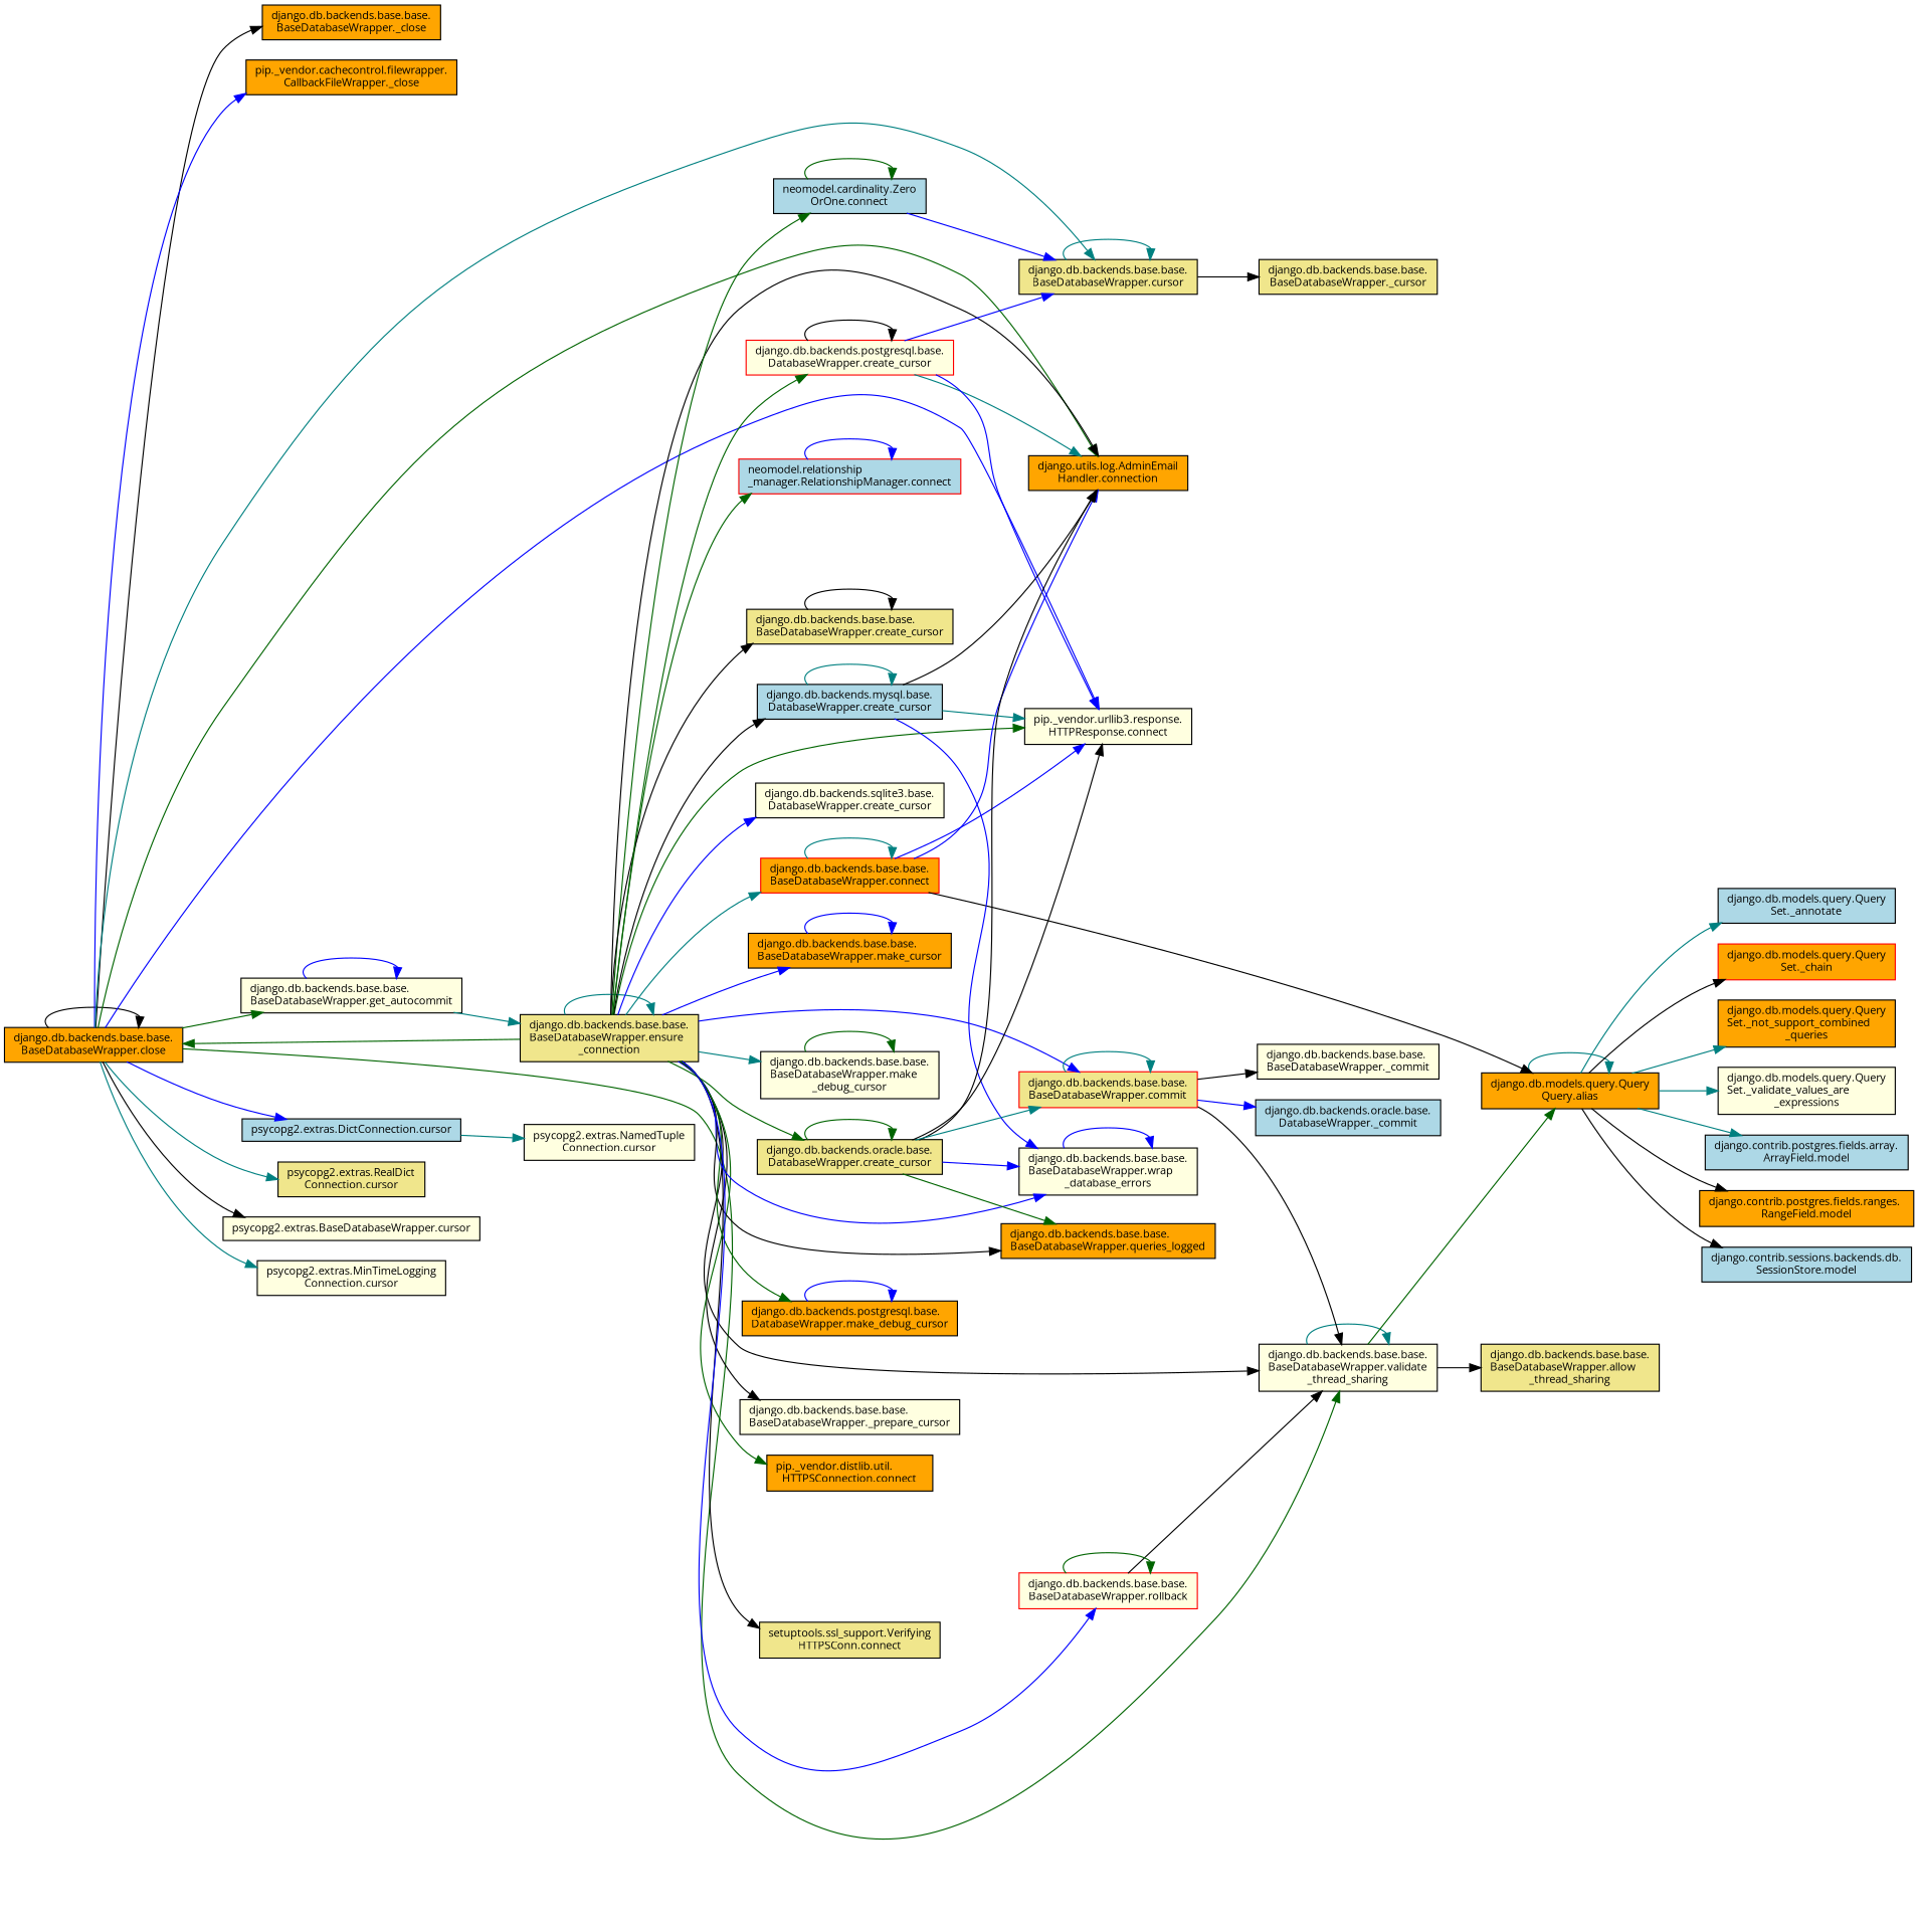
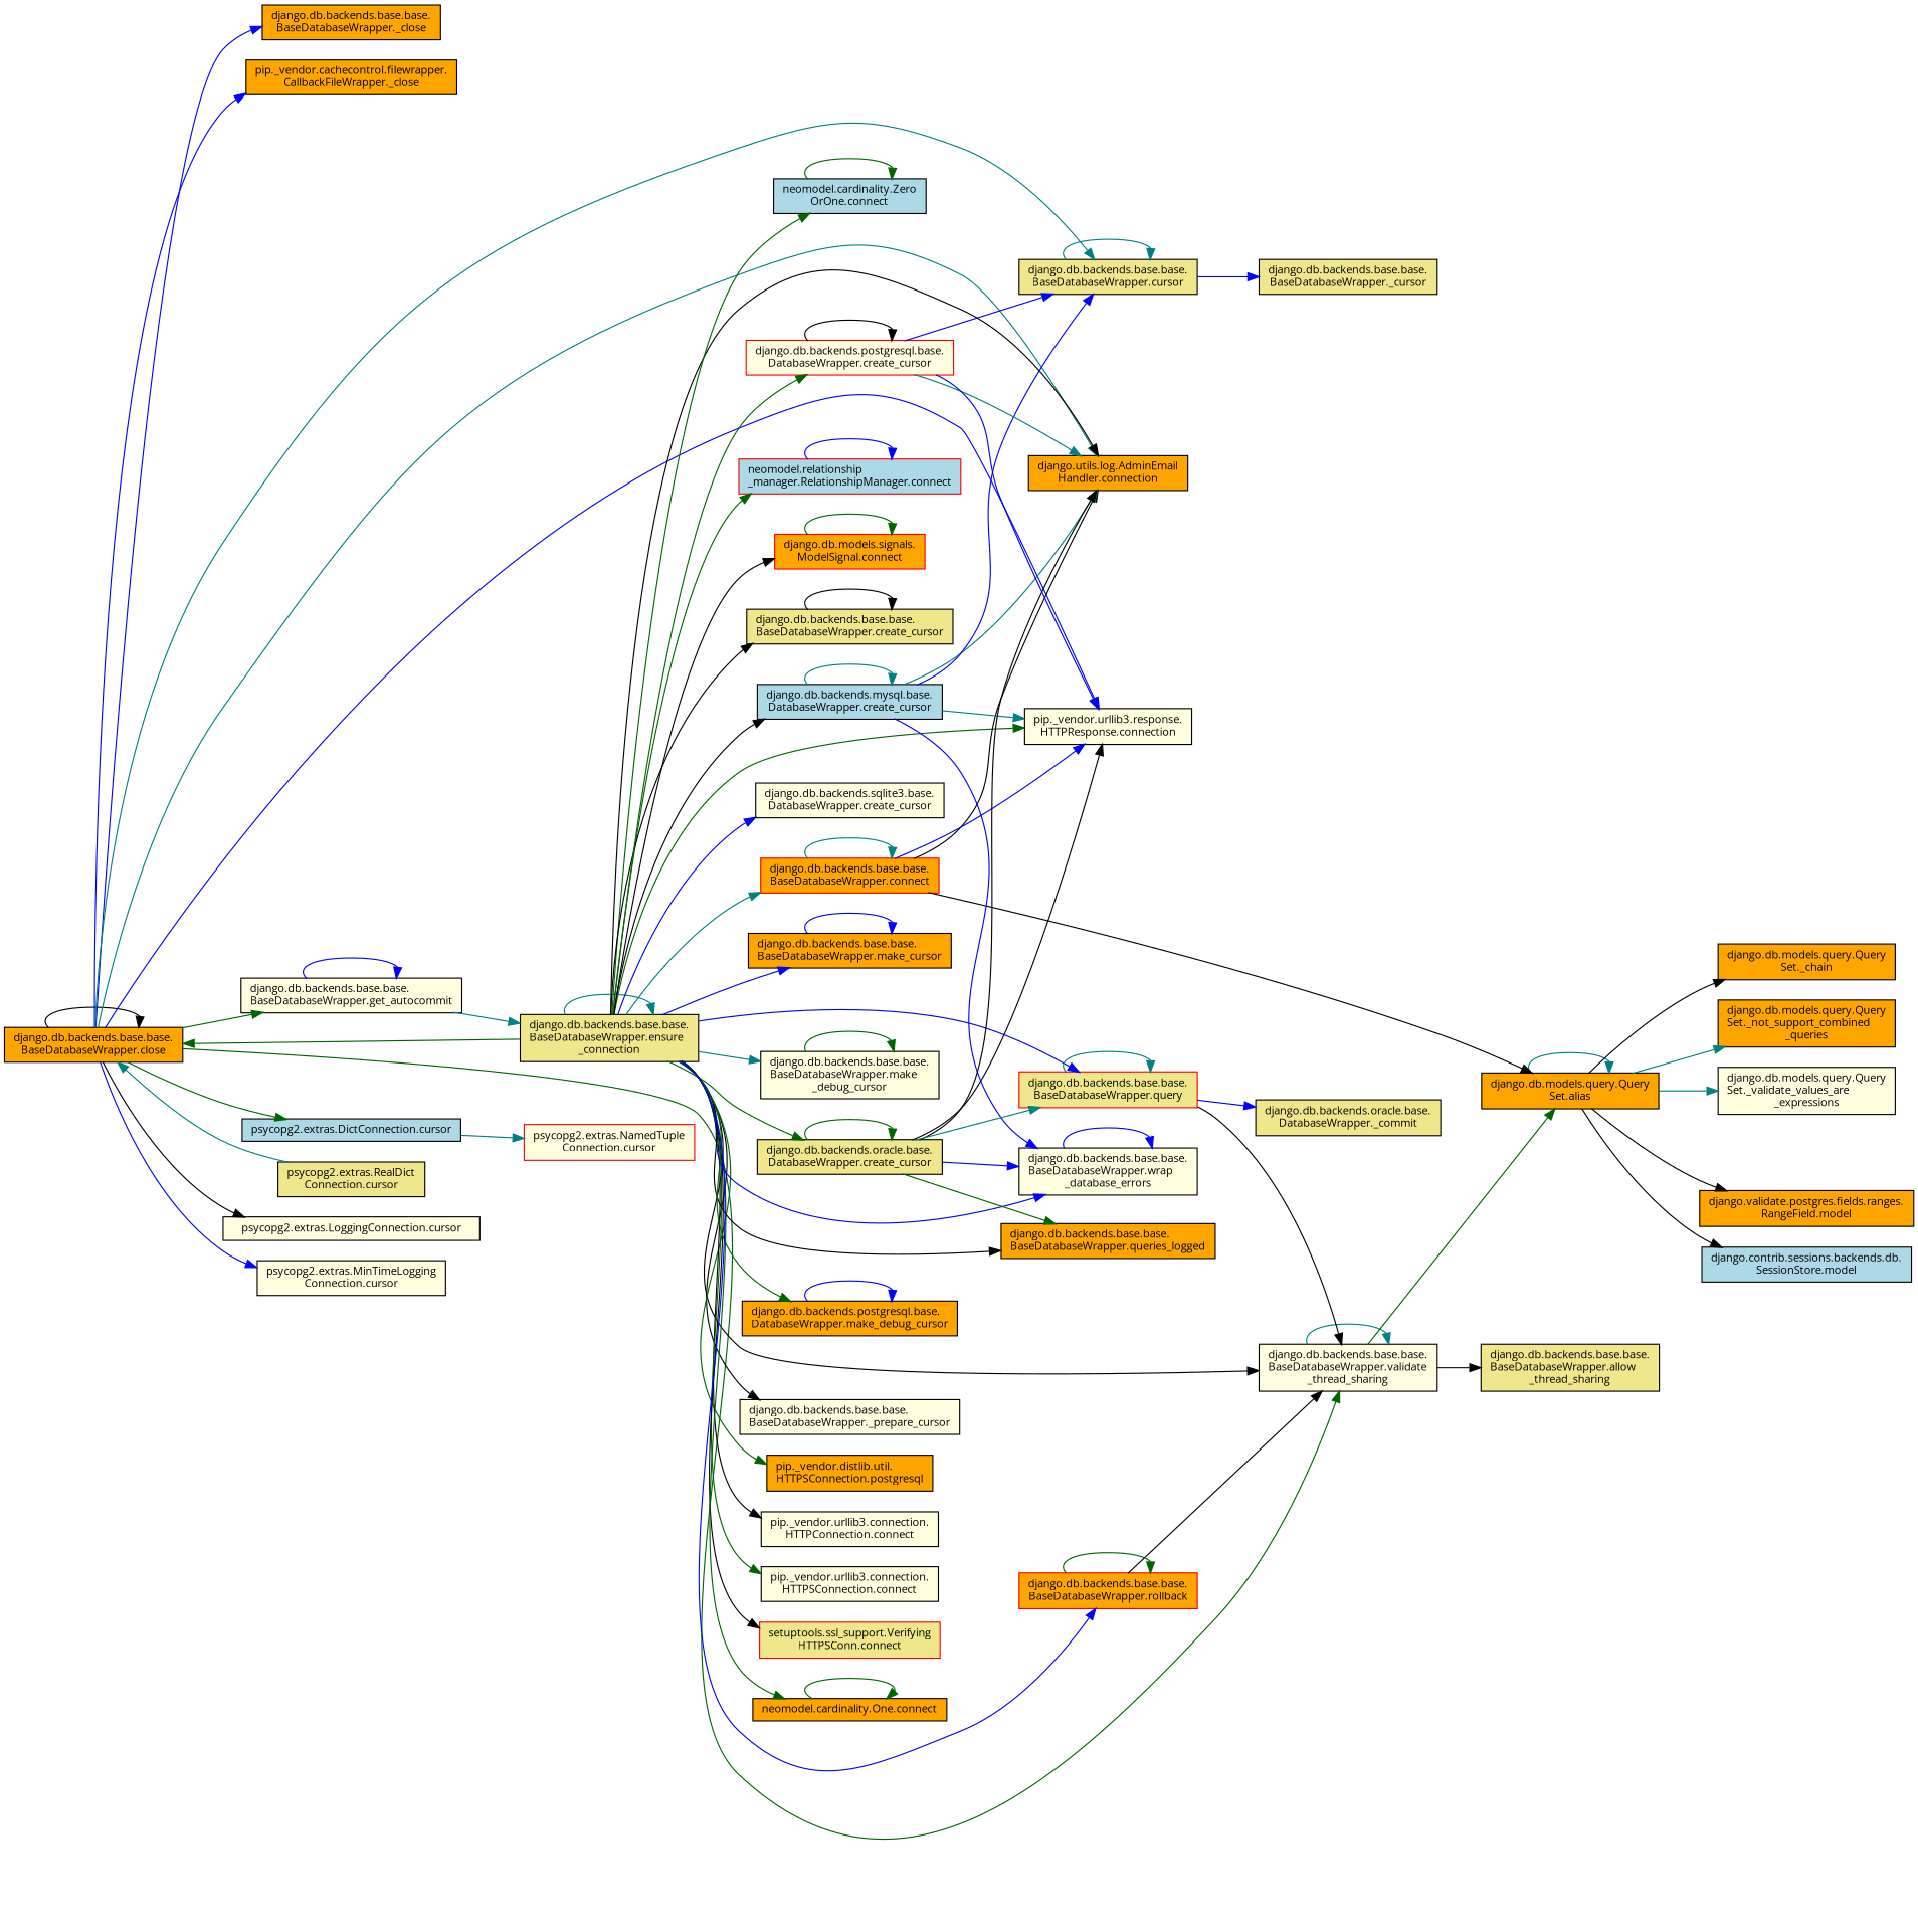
  digraph {
    fontname="Open Sans"
    rankdir=LR
    node [color=black fillcolor=lightyellow fontname="Open Sans" fontsize=10 shape=record style=filled]
    edge [color=black fontname="Open Sans" fontsize=10 labelfontname=Helvetica labelfontsize=10 style=solid]
    n1 [fillcolor=orange fontcolor=black height=0.2 label="django.db.backends.base.base.\lBaseDatabaseWrapper.close" width=0.4]
    n2 [fillcolor=orange height=0.2 label="django.db.backends.base.base.\lBaseDatabaseWrapper._close" width=0.4]
    n3 [fillcolor=orange height=0.2 label="pip._vendor.cachecontrol.filewrapper.\lCallbackFileWrapper._close" width=0.4]
    n4 [fillcolor=orange height=0.2 label="django.utils.log.AdminEmail\lHandler.connection" width=0.4]
-   n5 [height=0.2 label="pip._vendor.urllib3.response.\lHTTPResponse.connect" width=0.4]
+   n5 [height=0.2 label="pip._vendor.urllib3.response.\lHTTPResponse.connection" width=0.4]
    n6 [fillcolor=khaki height=0.2 label="django.db.backends.base.base.\lBaseDatabaseWrapper.cursor" width=0.4]
    n7 [fillcolor=lightblue height=0.2 label="psycopg2.extras.DictConnection.cursor" width=0.4]
    n8 [fillcolor=khaki height=0.2 label="psycopg2.extras.RealDict\lConnection.cursor" width=0.4]
-   n9 [height=0.2 label="psycopg2.extras.BaseDatabaseWrapper.cursor" width=0.4]
+   n9 [height=0.2 label="psycopg2.extras.LoggingConnection.cursor" width=0.4]
    n10 [height=0.2 label="psycopg2.extras.MinTimeLogging\lConnection.cursor" width=0.4]
    n11 [height=0.2 label="django.db.backends.base.base.\lBaseDatabaseWrapper.get_autocommit" width=0.4]
    n12 [height=0.2 label="django.db.backends.base.base.\lBaseDatabaseWrapper.validate\l_thread_sharing" width=0.4]
    n13 [fillcolor=khaki height=0.2 label="django.db.backends.base.base.\lBaseDatabaseWrapper._cursor" width=0.4]
-   n14 [height=0.2 label="psycopg2.extras.NamedTuple\lConnection.cursor" width=0.4]
+   n14 [color=red height=0.2 label="psycopg2.extras.NamedTuple\lConnection.cursor" width=0.4]
    n15 [fillcolor=khaki height=0.2 label="django.db.backends.base.base.\lBaseDatabaseWrapper.ensure\l_connection" width=0.4]
-   n16 [fillcolor=orange height=0.2 label="django.db.models.query.Query\lQuery.alias" width=0.4]
+   n16 [fillcolor=orange height=0.2 label="django.db.models.query.Query\lSet.alias" width=0.4]
    n17 [fillcolor=khaki height=0.2 label="django.db.backends.base.base.\lBaseDatabaseWrapper.allow\l_thread_sharing" width=0.4]
    n18 [height=0.2 label="django.db.backends.base.base.\lBaseDatabaseWrapper._prepare_cursor" width=0.4]
-   n19 [color=red fillcolor=khaki height=0.2 label="django.db.backends.base.base.\lBaseDatabaseWrapper.commit" width=0.4]
+   n19 [color=red fillcolor=khaki height=0.2 label="django.db.backends.base.base.\lBaseDatabaseWrapper.query" width=0.4]
    n20 [color=red fillcolor=orange height=0.2 label="django.db.backends.base.base.\lBaseDatabaseWrapper.connect" width=0.4]
-   n21 [fillcolor=orange height=0.2 label="pip._vendor.distlib.util.\lHTTPSConnection.connect" width=0.4]
-   n24 [fillcolor=khaki height=0.2 label="setuptools.ssl_support.Verifying\lHTTPSConn.connect" width=0.4]
+   n21 [fillcolor=orange height=0.2 label="pip._vendor.distlib.util.\lHTTPSConnection.postgresql" width=0.4]
+   n22 [height=0.2 label="pip._vendor.urllib3.connection.\lHTTPConnection.connect" width=0.4]
+   n23 [height=0.2 label="pip._vendor.urllib3.connection.\lHTTPSConnection.connect" width=0.4]
+   n24 [color=red fillcolor=khaki height=0.2 label="setuptools.ssl_support.Verifying\lHTTPSConn.connect" width=0.4]
    n25 [fillcolor=lightblue height=0.2 label="neomodel.cardinality.Zero\lOrOne.connect" width=0.4]
+   n26 [fillcolor=orange height=0.2 label="neomodel.cardinality.One.connect" width=0.4]
    n27 [color=red fillcolor=lightblue height=0.2 label="neomodel.relationship\l_manager.RelationshipManager.connect" width=0.4]
+   n28 [color=red fillcolor=orange height=0.2 label="django.db.models.signals.\lModelSignal.connect" width=0.4]
    n29 [fillcolor=khaki height=0.2 label="django.db.backends.base.base.\lBaseDatabaseWrapper.create_cursor" width=0.4]
    n30 [fillcolor=lightblue height=0.2 label="django.db.backends.mysql.base.\lDatabaseWrapper.create_cursor" width=0.4]
    n31 [height=0.2 label="django.db.backends.base.base.\lBaseDatabaseWrapper.wrap\l_database_errors" width=0.4]
    n32 [fillcolor=khaki height=0.2 label="django.db.backends.oracle.base.\lDatabaseWrapper.create_cursor" width=0.4]
    n33 [fillcolor=orange height=0.2 label="django.db.backends.base.base.\lBaseDatabaseWrapper.queries_logged" width=0.4]
    n34 [color=red height=0.2 label="django.db.backends.postgresql.base.\lDatabaseWrapper.create_cursor" width=0.4]
    n35 [height=0.2 label="django.db.backends.sqlite3.base.\lDatabaseWrapper.create_cursor" width=0.4]
    n36 [fillcolor=orange height=0.2 label="django.db.backends.base.base.\lBaseDatabaseWrapper.make_cursor" width=0.4]
    n37 [height=0.2 label="django.db.backends.base.base.\lBaseDatabaseWrapper.make\l_debug_cursor" width=0.4]
    n38 [fillcolor=orange height=0.2 label="django.db.backends.postgresql.base.\lDatabaseWrapper.make_debug_cursor" width=0.4]
-   n39 [color=red height=0.2 label="django.db.backends.base.base.\lBaseDatabaseWrapper.rollback" width=0.4]
-   n40 [height=0.2 label="django.db.backends.base.base.\lBaseDatabaseWrapper._commit" width=0.4]
-   n41 [fillcolor=lightblue height=0.2 label="django.db.backends.oracle.base.\lDatabaseWrapper._commit" width=0.4]
-   n42 [fillcolor=lightblue height=0.2 label="django.db.models.query.Query\lSet._annotate" width=0.4]
-   n43 [color=red fillcolor=orange height=0.2 label="django.db.models.query.Query\lSet._chain" width=0.4]
+   n39 [color=red fillcolor=orange height=0.2 label="django.db.backends.base.base.\lBaseDatabaseWrapper.rollback" width=0.4]
+   n41 [fillcolor=khaki height=0.2 label="django.db.backends.oracle.base.\lDatabaseWrapper._commit" width=0.4]
+   n43 [fillcolor=orange height=0.2 label="django.db.models.query.Query\lSet._chain" width=0.4]
    n44 [fillcolor=orange height=0.2 label="django.db.models.query.Query\lSet._not_support_combined\l_queries" width=0.4]
    n45 [height=0.2 label="django.db.models.query.Query\lSet._validate_values_are\l_expressions" width=0.4]
-   n46 [fillcolor=lightblue height=0.2 label="django.contrib.postgres.fields.array.\lArrayField.model" width=0.4]
-   n47 [fillcolor=orange height=0.2 label="django.contrib.postgres.fields.ranges.\lRangeField.model" width=0.4]
+   n47 [fillcolor=orange height=0.2 label="django.validate.postgres.fields.ranges.\lRangeField.model" width=0.4]
    n48 [fillcolor=lightblue height=0.2 label="django.contrib.sessions.backends.db.\lSessionStore.model" width=0.4]
    n1 -> n1
-   n1 -> n2
+   n1 -> n2 [color=blue]
    n1 -> n3 [color=blue]
-   n1 -> n4 [color=darkgreen]
+   n1 -> n4 [color=teal]
    n1 -> n5 [color=blue]
    n1 -> n6 [color=teal]
-   n1 -> n7 [color=blue]
-   n1 -> n8 [color=teal]
+   n1 -> n7 [color=darkgreen]
+   n8 -> n1 [color=teal]
    n1 -> n9
-   n1 -> n10 [color=teal]
+   n1 -> n10 [color=blue]
    n1 -> n11 [color=darkgreen]
    n1 -> n12 [color=darkgreen]
    n6 -> n6 [color=teal]
-   n6 -> n13
+   n6 -> n13 [color=blue]
    n7 -> n14 [color=teal]
    n11 -> n11 [color=blue]
    n11 -> n15 [color=teal]
    n12 -> n12 [color=teal]
    n12 -> n16 [color=darkgreen]
    n12 -> n17
    n15 -> n1 [color=darkgreen]
    n15 -> n4
    n15 -> n5 [color=darkgreen]
    n15 -> n12
    n15 -> n15 [color=teal]
    n15 -> n18
    n15 -> n19 [color=blue]
    n15 -> n20 [color=teal]
    n15 -> n21 [color=darkgreen]
+   n15 -> n22
+   n15 -> n23 [color=darkgreen]
    n15 -> n24
    n15 -> n25 [color=darkgreen]
+   n15 -> n26 [color=darkgreen]
    n15 -> n27 [color=darkgreen]
+   n15 -> n28
    n15 -> n29
    n15 -> n30
    n15 -> n31 [color=blue]
    n15 -> n32 [color=darkgreen]
    n15 -> n33
    n15 -> n34 [color=darkgreen]
    n15 -> n35 [color=blue]
    n15 -> n36 [color=blue]
    n15 -> n37 [color=teal]
    n15 -> n38 [color=darkgreen]
    n15 -> n39 [color=blue]
    n16 -> n16 [color=teal]
-   n16 -> n42 [color=teal]
    n16 -> n43
    n16 -> n44 [color=teal]
    n16 -> n45 [color=teal]
-   n16 -> n46 [color=teal]
    n16 -> n47
    n16 -> n48
    n19 -> n12
    n19 -> n19 [color=teal]
-   n19 -> n40
    n19 -> n41 [color=blue]
-   n20 -> n4 [color=blue]
+   n20 -> n4
    n20 -> n5 [color=blue]
    n20 -> n16
    n20 -> n20 [color=teal]
    n25 -> n25 [color=darkgreen]
+   n26 -> n26 [color=darkgreen]
    n27 -> n27 [color=blue]
+   n28 -> n28 [color=darkgreen]
    n29 -> n29
-   n30 -> n4
+   n30 -> n4 [color=teal]
    n30 -> n5 [color=teal]
-   n25 -> n6 [color=blue]
+   n30 -> n6 [color=blue]
    n30 -> n30 [color=teal]
    n30 -> n31 [color=blue]
    n31 -> n31 [color=blue]
    n32 -> n4
    n32 -> n5
    n32 -> n19 [color=teal]
    n32 -> n31 [color=blue]
    n32 -> n32 [color=darkgreen]
    n32 -> n33 [color=darkgreen]
    n34 -> n4 [color=teal]
    n34 -> n5 [color=blue]
    n34 -> n6 [color=blue]
    n34 -> n34
    n36 -> n36 [color=blue]
    n37 -> n37 [color=darkgreen]
    n38 -> n38 [color=blue]
    n39 -> n12
    n39 -> n39 [color=darkgreen]
  }
